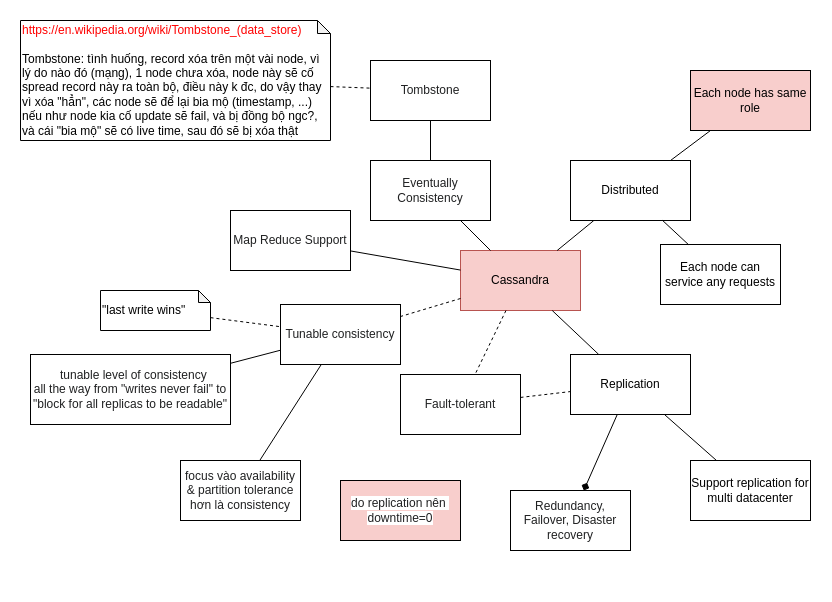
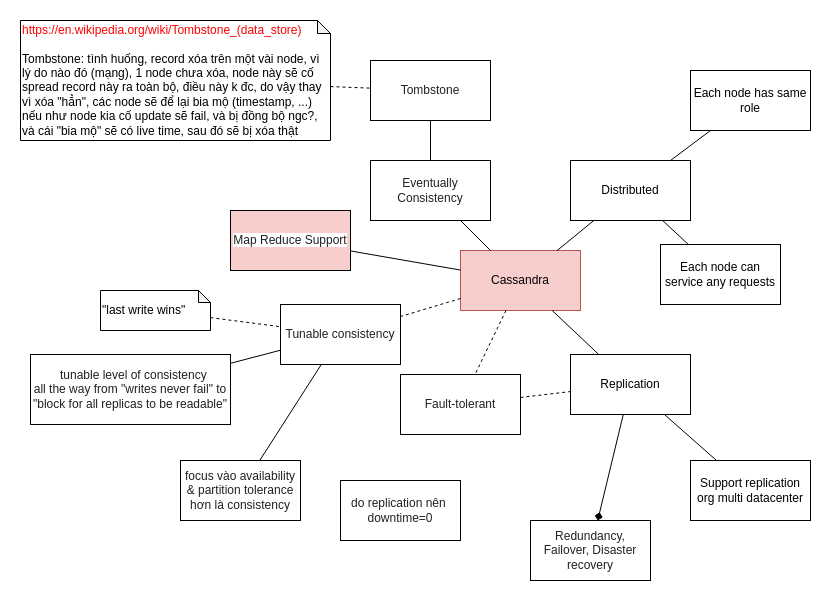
  <mxCell id="0" />
  <mxCell id="1" parent="0" />
  <mxCell id="2" value="Cassandra" style="whiteSpace=wrap;html=1;fillColor=#f8cecc;strokeColor=#b85450;" parent="1" vertex="1"><mxGeometry x="460" y="250" width="120" height="60" as="geometry" /></mxCell>
  <mxCell id="3" value="Distributed" style="whiteSpace=wrap;html=1;" parent="1" vertex="1"><mxGeometry x="570" y="160" width="120" height="60" as="geometry" /></mxCell>
  <mxCell id="4" value="" style="endArrow=none;html=1;" parent="1" source="2" target="3" edge="1"><mxGeometry width="50" height="50" relative="1" as="geometry"><mxPoint x="530" y="130" as="sourcePoint" /><mxPoint x="640" y="130" as="targetPoint" /></mxGeometry></mxCell>
  <mxCell id="5" value="" style="endArrow=none;html=1;" parent="1" source="3" target="33" edge="1"><mxGeometry width="50" height="50" relative="1" as="geometry"><mxPoint x="590" y="296" as="sourcePoint" /><mxPoint x="750" y="162.632" as="targetPoint" /></mxGeometry></mxCell>
  <mxCell id="6" value="Each node can service any requests" style="whiteSpace=wrap;html=1;" parent="1" vertex="1"><mxGeometry x="660" y="244" width="120" height="60" as="geometry" /></mxCell>
  <mxCell id="7" value="" style="endArrow=none;html=1;" parent="1" source="3" target="6" edge="1"><mxGeometry width="50" height="50" relative="1" as="geometry"><mxPoint x="790" y="321.25" as="sourcePoint" /><mxPoint x="990" y="358.75" as="targetPoint" /></mxGeometry></mxCell>
  <mxCell id="8" value="Replication" style="whiteSpace=wrap;html=1;" parent="1" vertex="1"><mxGeometry x="570" y="354" width="120" height="60" as="geometry" /></mxCell>
  <mxCell id="9" value="" style="endArrow=none;html=1;" parent="1" source="2" target="8" edge="1"><mxGeometry width="50" height="50" relative="1" as="geometry"><mxPoint x="590" y="296" as="sourcePoint" /><mxPoint x="670" y="304" as="targetPoint" /></mxGeometry></mxCell>
  <mxCell id="10" value="" style="endArrow=none;html=1;" parent="1" source="8" target="11" edge="1"><mxGeometry width="50" height="50" relative="1" as="geometry"><mxPoint x="770" y="294" as="sourcePoint" /><mxPoint x="910" y="440" as="targetPoint" /></mxGeometry></mxCell>
- <mxCell id="11" value="Support replication for multi datacenter" style="whiteSpace=wrap;html=1;" parent="1" vertex="1"><mxGeometry x="690" y="460" width="120" height="60" as="geometry" /></mxCell>
- <mxCell id="12" value="&lt;span style=&quot;color: rgb(32 , 33 , 34) ; font-family: sans-serif ; background-color: rgb(255 , 255 , 255)&quot;&gt;Redundancy, Failover, Disaster recovery&lt;/span&gt;" style="whiteSpace=wrap;html=1;" parent="1" vertex="1"><mxGeometry x="510" y="490" width="120" height="60" as="geometry" /></mxCell>
+ <mxCell id="11" value="Support replication org multi datacenter" style="whiteSpace=wrap;html=1;" parent="1" vertex="1"><mxGeometry x="690" y="460" width="120" height="60" as="geometry" /></mxCell>
+ <mxCell id="12" value="&lt;span style=&quot;color: rgb(32 , 33 , 34) ; font-family: sans-serif ; background-color: rgb(255 , 255 , 255)&quot;&gt;Redundancy, Failover, Disaster recovery&lt;/span&gt;" style="whiteSpace=wrap;html=1;" parent="1" vertex="1"><mxGeometry x="530" y="520" width="120" height="60" as="geometry" /></mxCell>
  <mxCell id="13" value="" style="endArrow=diamond;html=1;" parent="1" source="8" target="12" edge="1"><mxGeometry width="50" height="50" relative="1" as="geometry"><mxPoint x="790" y="430.353" as="sourcePoint" /><mxPoint x="925" y="453.647" as="targetPoint" /></mxGeometry></mxCell>
  <mxCell id="14" value="&lt;span style=&quot;color: rgb(32 , 33 , 34) ; font-family: sans-serif ; background-color: rgb(255 , 255 , 255)&quot;&gt;&lt;font style=&quot;font-size: 12px&quot;&gt;Fault-tolerant&lt;/font&gt;&lt;/span&gt;" style="whiteSpace=wrap;html=1;" parent="1" vertex="1"><mxGeometry x="400" y="374" width="120" height="60" as="geometry" /></mxCell>
  <mxCell id="15" value="" style="endArrow=none;html=1;dashed=1;" parent="1" source="2" target="14" edge="1"><mxGeometry width="50" height="50" relative="1" as="geometry"><mxPoint x="584" y="320" as="sourcePoint" /><mxPoint x="656" y="360" as="targetPoint" /></mxGeometry></mxCell>
- <mxCell id="16" value="&lt;span style=&quot;color: rgb(32 , 33 , 34) ; font-family: sans-serif ; background-color: rgb(255 , 255 , 255)&quot;&gt;do replication nên&amp;nbsp; downtime=0&lt;/span&gt;" style="whiteSpace=wrap;html=1;fillColor=#f8cecc;" parent="1" vertex="1"><mxGeometry x="340" y="480" width="120" height="60" as="geometry" /></mxCell>
+ <mxCell id="16" value="&lt;span style=&quot;color: rgb(32 , 33 , 34) ; font-family: sans-serif ; background-color: rgb(255 , 255 , 255)&quot;&gt;do replication nên&amp;nbsp; downtime=0&lt;/span&gt;" style="whiteSpace=wrap;html=1;" parent="1" vertex="1"><mxGeometry x="340" y="480" width="120" height="60" as="geometry" /></mxCell>
  <mxCell id="17" value="&lt;span style=&quot;color: rgb(32 , 33 , 34) ; font-family: sans-serif ; background-color: rgb(255 , 255 , 255)&quot;&gt;&lt;font style=&quot;font-size: 12px&quot;&gt;Tunable consistency&lt;/font&gt;&lt;/span&gt;" style="whiteSpace=wrap;html=1;" parent="1" vertex="1"><mxGeometry x="280" y="304" width="120" height="60" as="geometry" /></mxCell>
  <mxCell id="18" value="" style="endArrow=none;html=1;dashed=1;" parent="1" source="2" target="17" edge="1"><mxGeometry width="50" height="50" relative="1" as="geometry"><mxPoint x="557.143" y="320" as="sourcePoint" /><mxPoint x="692.857" y="470" as="targetPoint" /></mxGeometry></mxCell>
  <mxCell id="19" value="&lt;font color=&quot;#202122&quot; face=&quot;sans-serif&quot;&gt;&lt;span style=&quot;background-color: rgb(255 , 255 , 255)&quot;&gt;focus vào availability &amp;amp; partition tolerance hơn là consistency&lt;/span&gt;&lt;/font&gt;" style="whiteSpace=wrap;html=1;" parent="1" vertex="1"><mxGeometry x="180" y="460" width="120" height="60" as="geometry" /></mxCell>
  <mxCell id="20" value="" style="endArrow=none;html=1;" parent="1" source="19" target="17" edge="1"><mxGeometry width="50" height="50" relative="1" as="geometry"><mxPoint x="540" y="320" as="sourcePoint" /><mxPoint x="610" y="530" as="targetPoint" /></mxGeometry></mxCell>
- <mxCell id="21" value="&lt;font color=&quot;#202122&quot; face=&quot;sans-serif&quot;&gt;&lt;span style=&quot;background-color: rgb(255 , 255 , 255)&quot;&gt;Map Reduce Support&lt;/span&gt;&lt;/font&gt;" style="whiteSpace=wrap;html=1;" parent="1" vertex="1"><mxGeometry x="230" y="210" width="120" height="60" as="geometry" /></mxCell>
+ <mxCell id="21" value="&lt;font color=&quot;#202122&quot; face=&quot;sans-serif&quot;&gt;&lt;span style=&quot;background-color: rgb(255 , 255 , 255)&quot;&gt;Map Reduce Support&lt;/span&gt;&lt;/font&gt;" style="whiteSpace=wrap;html=1;fillColor=#f8cecc;" parent="1" vertex="1"><mxGeometry x="230" y="210" width="120" height="60" as="geometry" /></mxCell>
  <mxCell id="22" value="&lt;font style=&quot;font-size: 12px&quot;&gt;&lt;span style=&quot;color: rgb(32 , 33 , 34) ; font-family: sans-serif ; background-color: rgb(255 , 255 , 255)&quot;&gt;&lt;font style=&quot;font-size: 12px&quot;&gt;&amp;nbsp;&lt;/font&gt;&lt;/span&gt;&lt;span style=&quot;color: rgb(32 , 33 , 34) ; font-family: sans-serif ; background-color: rgb(255 , 255 , 255)&quot;&gt;&amp;nbsp;tunable level of consistency&lt;/span&gt;&lt;span style=&quot;color: rgb(32 , 33 , 34) ; font-family: sans-serif ; background-color: rgb(255 , 255 , 255)&quot;&gt;&lt;font style=&quot;font-size: 12px&quot;&gt;&lt;br&gt;all the way from &quot;writes never fail&quot; to &quot;block for all replicas to be readable&quot;&lt;/font&gt;&lt;/span&gt;&lt;/font&gt;" style="whiteSpace=wrap;html=1;" parent="1" vertex="1"><mxGeometry x="30" y="354" width="200" height="70" as="geometry" /></mxCell>
  <mxCell id="23" value="" style="endArrow=none;html=1;" parent="1" source="22" target="17" edge="1"><mxGeometry width="50" height="50" relative="1" as="geometry"><mxPoint x="725" y="646.842" as="sourcePoint" /><mxPoint x="650" y="643" as="targetPoint" /></mxGeometry></mxCell>
  <mxCell id="24" value="" style="endArrow=none;html=1;" parent="1" source="2" target="21" edge="1"><mxGeometry width="50" height="50" relative="1" as="geometry"><mxPoint x="540" y="320" as="sourcePoint" /><mxPoint x="610" y="530" as="targetPoint" /></mxGeometry></mxCell>
  <mxCell id="25" value="&lt;font color=&quot;#202122&quot; face=&quot;sans-serif&quot;&gt;&lt;span style=&quot;background-color: rgb(255 , 255 , 255)&quot;&gt;Eventually Consistency&lt;/span&gt;&lt;/font&gt;" style="whiteSpace=wrap;html=1;" parent="1" vertex="1"><mxGeometry x="370" y="160" width="120" height="60" as="geometry" /></mxCell>
  <mxCell id="26" value="" style="endArrow=none;html=1;" parent="1" source="2" target="25" edge="1"><mxGeometry width="50" height="50" relative="1" as="geometry"><mxPoint x="516.875" y="320" as="sourcePoint" /><mxPoint x="473.125" y="420" as="targetPoint" /></mxGeometry></mxCell>
  <mxCell id="27" value="&lt;font color=&quot;#202122&quot; face=&quot;sans-serif&quot;&gt;Tombstone&lt;/font&gt;" style="whiteSpace=wrap;html=1;" parent="1" vertex="1"><mxGeometry x="370" y="60" width="120" height="60" as="geometry" /></mxCell>
  <mxCell id="28" value="" style="endArrow=none;html=1;" parent="1" source="25" target="27" edge="1"><mxGeometry width="50" height="50" relative="1" as="geometry"><mxPoint x="340" y="330" as="sourcePoint" /><mxPoint x="430" y="323.75" as="targetPoint" /></mxGeometry></mxCell>
  <mxCell id="29" value="&lt;span style=&quot;font-family: sans-serif ; text-align: center&quot;&gt;&lt;font color=&quot;#ff0000&quot;&gt;https://en.wikipedia.org/wiki/Tombstone_(data_store)&lt;/font&gt;&lt;/span&gt;&lt;br&gt;&lt;br&gt;Tombstone: tình huống, record xóa trên một vài node, vì lý do nào đó (mạng), 1 node chưa xóa, node này sẽ cố spread record này ra toàn bộ, điều này k đc, do vậy thay vì xóa &quot;hẳn&quot;, các node sẽ để lại bia mộ (timestamp, ...) nếu như node kia cố update sẽ fail, và bị đồng bộ ngc?, và cái &quot;bia mộ&quot; sẽ có live time, sau đó sẽ bị xóa thật" style="shape=note;whiteSpace=wrap;html=1;backgroundOutline=1;darkOpacity=0.05;align=left;verticalAlign=bottom;size=13;" parent="1" vertex="1"><mxGeometry x="20" y="20" width="310" height="120" as="geometry" /></mxCell>
  <mxCell id="30" value="" style="endArrow=none;html=1;dashed=1;" parent="1" source="29" target="27" edge="1"><mxGeometry width="50" height="50" relative="1" as="geometry"><mxPoint x="236.512" y="260" as="sourcePoint" /><mxPoint x="216.977" y="344" as="targetPoint" /></mxGeometry></mxCell>
  <mxCell id="31" value="" style="endArrow=none;html=1;dashed=1;" parent="1" source="32" target="17" edge="1"><mxGeometry width="50" height="50" relative="1" as="geometry"><mxPoint x="386.25" y="60" as="sourcePoint" /><mxPoint x="465" y="-30" as="targetPoint" /></mxGeometry></mxCell>
  <mxCell id="32" value="&quot;last write wins&quot;" style="shape=note;whiteSpace=wrap;html=1;backgroundOutline=1;darkOpacity=0.05;align=left;verticalAlign=middle;size=12;" parent="1" vertex="1"><mxGeometry x="100" y="290" width="110" height="40" as="geometry" /></mxCell>
- <mxCell id="33" value="Each node has same role" style="whiteSpace=wrap;html=1;fillColor=#f8cecc;" parent="1" vertex="1"><mxGeometry x="690" y="70" width="120" height="60" as="geometry" /></mxCell>
+ <mxCell id="33" value="Each node has same role" style="whiteSpace=wrap;html=1;" parent="1" vertex="1"><mxGeometry x="690" y="70" width="120" height="60" as="geometry" /></mxCell>
  <mxCell id="34" value="" style="endArrow=none;html=1;dashed=1;" parent="1" source="14" target="8" edge="1"><mxGeometry width="50" height="50" relative="1" as="geometry"><mxPoint x="220" y="323.622" as="sourcePoint" /><mxPoint x="290" y="334.595" as="targetPoint" /></mxGeometry></mxCell>
